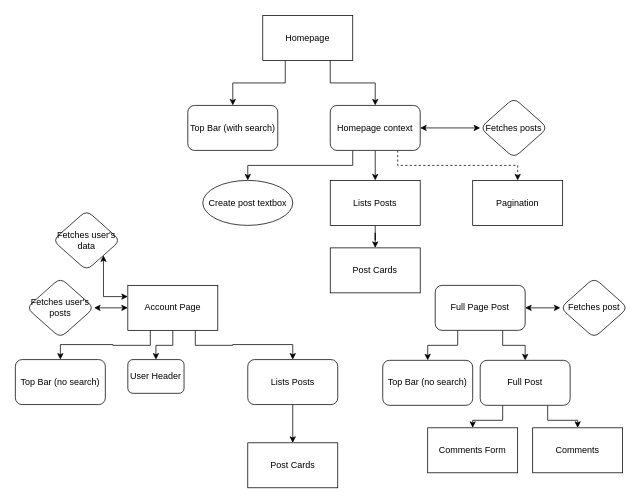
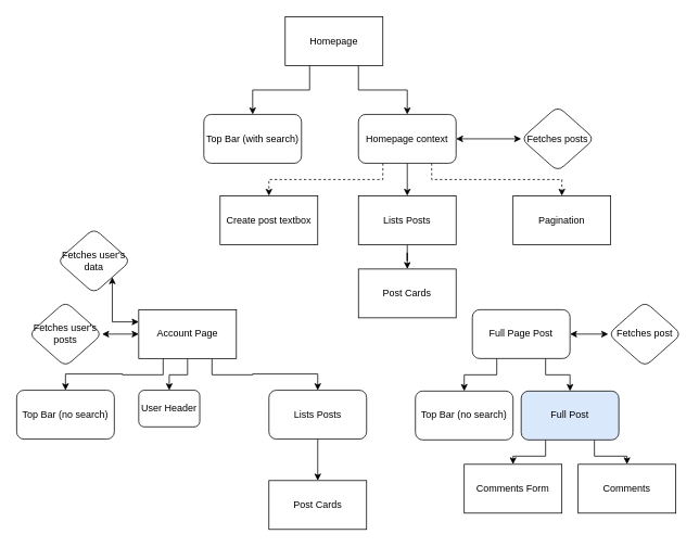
  <mxCell id="0" />
  <mxCell id="1" parent="0" />
  <mxCell id="2" style="edgeStyle=orthogonalEdgeStyle;rounded=0;orthogonalLoop=1;jettySize=auto;html=1;exitX=0.75;exitY=1;exitDx=0;exitDy=0;entryX=0.5;entryY=0;entryDx=0;entryDy=0;" edge="1" parent="1" source="4" target="10"><mxGeometry relative="1" as="geometry" /></mxCell>
  <mxCell id="3" style="edgeStyle=orthogonalEdgeStyle;rounded=0;orthogonalLoop=1;jettySize=auto;html=1;exitX=0.25;exitY=1;exitDx=0;exitDy=0;entryX=0.5;entryY=0;entryDx=0;entryDy=0;" edge="1" parent="1" source="4" target="5"><mxGeometry relative="1" as="geometry" /></mxCell>
  <mxCell id="4" value="Homepage" style="rounded=0;whiteSpace=wrap;html=1;" vertex="1" parent="1"><mxGeometry x="350" y="20" width="120" height="60" as="geometry" /></mxCell>
  <mxCell id="5" value="Top Bar (with search)" style="rounded=1;whiteSpace=wrap;html=1;" vertex="1" parent="1"><mxGeometry x="250" y="140" width="120" height="60" as="geometry" /></mxCell>
  <mxCell id="6" value="" style="edgeStyle=orthogonalEdgeStyle;rounded=0;orthogonalLoop=1;jettySize=auto;html=1;startArrow=classic;startFill=1;" edge="1" parent="1" source="10" target="11"><mxGeometry relative="1" as="geometry" /></mxCell>
- <mxCell id="7" style="edgeStyle=orthogonalEdgeStyle;rounded=0;orthogonalLoop=1;jettySize=auto;html=1;exitX=0.25;exitY=1;exitDx=0;exitDy=0;" edge="1" parent="1" source="10" target="12"><mxGeometry relative="1" as="geometry"><mxPoint x="330" y="260" as="targetPoint" /></mxGeometry></mxCell>
+ <mxCell id="7" style="edgeStyle=orthogonalEdgeStyle;rounded=0;orthogonalLoop=1;jettySize=auto;html=1;exitX=0.25;exitY=1;exitDx=0;exitDy=0;dashed=1;" edge="1" parent="1" source="10" target="12"><mxGeometry relative="1" as="geometry"><mxPoint x="330" y="260" as="targetPoint" /></mxGeometry></mxCell>
  <mxCell id="8" style="edgeStyle=orthogonalEdgeStyle;rounded=0;orthogonalLoop=1;jettySize=auto;html=1;exitX=0.5;exitY=1;exitDx=0;exitDy=0;entryX=0.5;entryY=0;entryDx=0;entryDy=0;" edge="1" parent="1" source="10" target="14"><mxGeometry relative="1" as="geometry" /></mxCell>
  <mxCell id="9" style="edgeStyle=orthogonalEdgeStyle;rounded=0;orthogonalLoop=1;jettySize=auto;html=1;exitX=0.75;exitY=1;exitDx=0;exitDy=0;entryX=0.5;entryY=0;entryDx=0;entryDy=0;dashed=1;" edge="1" parent="1" source="10" target="15"><mxGeometry relative="1" as="geometry" /></mxCell>
  <mxCell id="10" value="Homepage context" style="rounded=1;whiteSpace=wrap;html=1;" vertex="1" parent="1"><mxGeometry x="440" y="140" width="120" height="60" as="geometry" /></mxCell>
  <mxCell id="11" value="Fetches posts" style="rhombus;whiteSpace=wrap;html=1;rounded=1;" vertex="1" parent="1"><mxGeometry x="640" y="130" width="90" height="80" as="geometry" /></mxCell>
- <mxCell id="12" value="Create post textbox" style="ellipse;whiteSpace=wrap;html=1;" vertex="1" parent="1"><mxGeometry x="270" y="240" width="120" height="60" as="geometry" /></mxCell>
+ <mxCell id="12" value="Create post textbox" style="rounded=0;whiteSpace=wrap;html=1;" vertex="1" parent="1"><mxGeometry x="270" y="240" width="120" height="60" as="geometry" /></mxCell>
  <mxCell id="13" value="" style="edgeStyle=orthogonalEdgeStyle;rounded=0;orthogonalLoop=1;jettySize=auto;html=1;" edge="1" parent="1" source="14" target="16"><mxGeometry relative="1" as="geometry" /></mxCell>
  <mxCell id="14" value="Lists Posts" style="rounded=0;whiteSpace=wrap;html=1;" vertex="1" parent="1"><mxGeometry x="440" y="240" width="120" height="60" as="geometry" /></mxCell>
  <mxCell id="15" value="Pagination" style="rounded=0;whiteSpace=wrap;html=1;" vertex="1" parent="1"><mxGeometry x="630" y="240" width="120" height="60" as="geometry" /></mxCell>
  <mxCell id="16" value="Post Cards" style="whiteSpace=wrap;html=1;rounded=0;" vertex="1" parent="1"><mxGeometry x="440" y="330" width="120" height="60" as="geometry" /></mxCell>
  <mxCell id="17" style="edgeStyle=orthogonalEdgeStyle;rounded=0;orthogonalLoop=1;jettySize=auto;html=1;exitX=0.25;exitY=1;exitDx=0;exitDy=0;entryX=0.5;entryY=0;entryDx=0;entryDy=0;" edge="1" parent="1" source="22" target="24"><mxGeometry relative="1" as="geometry" /></mxCell>
  <mxCell id="18" style="edgeStyle=orthogonalEdgeStyle;rounded=0;orthogonalLoop=1;jettySize=auto;html=1;exitX=0.5;exitY=1;exitDx=0;exitDy=0;entryX=0.5;entryY=0;entryDx=0;entryDy=0;" edge="1" parent="1" source="22" target="23"><mxGeometry relative="1" as="geometry" /></mxCell>
  <mxCell id="19" style="edgeStyle=orthogonalEdgeStyle;rounded=0;orthogonalLoop=1;jettySize=auto;html=1;exitX=0.75;exitY=1;exitDx=0;exitDy=0;entryX=0.5;entryY=0;entryDx=0;entryDy=0;" edge="1" parent="1" source="22" target="26"><mxGeometry relative="1" as="geometry" /></mxCell>
  <mxCell id="20" style="edgeStyle=orthogonalEdgeStyle;rounded=0;orthogonalLoop=1;jettySize=auto;html=1;exitX=0;exitY=0.25;exitDx=0;exitDy=0;entryX=1;entryY=1;entryDx=0;entryDy=0;startArrow=classic;startFill=1;" edge="1" parent="1" source="22" target="33"><mxGeometry relative="1" as="geometry" /></mxCell>
  <mxCell id="21" style="edgeStyle=orthogonalEdgeStyle;rounded=0;orthogonalLoop=1;jettySize=auto;html=1;exitX=0;exitY=0.5;exitDx=0;exitDy=0;entryX=1;entryY=0.5;entryDx=0;entryDy=0;startArrow=classic;startFill=1;" edge="1" parent="1" source="22" target="32"><mxGeometry relative="1" as="geometry" /></mxCell>
  <mxCell id="22" value="Account Page" style="rounded=0;whiteSpace=wrap;html=1;" vertex="1" parent="1"><mxGeometry x="170" y="380" width="120" height="60" as="geometry" /></mxCell>
  <mxCell id="23" value="User Header" style="rounded=1;whiteSpace=wrap;html=1;" vertex="1" parent="1"><mxGeometry x="170" y="479" width="75" height="45" as="geometry" /></mxCell>
  <mxCell id="24" value="Top Bar (no search)" style="rounded=1;whiteSpace=wrap;html=1;" vertex="1" parent="1"><mxGeometry x="20" y="479" width="120" height="60" as="geometry" /></mxCell>
  <mxCell id="25" style="edgeStyle=orthogonalEdgeStyle;rounded=0;orthogonalLoop=1;jettySize=auto;html=1;exitX=0.5;exitY=1;exitDx=0;exitDy=0;entryX=0.5;entryY=0;entryDx=0;entryDy=0;" edge="1" parent="1" source="26" target="27"><mxGeometry relative="1" as="geometry" /></mxCell>
  <mxCell id="26" value="Lists Posts" style="rounded=1;whiteSpace=wrap;html=1;" vertex="1" parent="1"><mxGeometry x="330" y="479" width="120" height="60" as="geometry" /></mxCell>
  <mxCell id="27" value="Post Cards" style="whiteSpace=wrap;html=1;rounded=0;" vertex="1" parent="1"><mxGeometry x="330" y="590" width="120" height="60" as="geometry" /></mxCell>
  <mxCell id="28" style="edgeStyle=orthogonalEdgeStyle;rounded=0;orthogonalLoop=1;jettySize=auto;html=1;exitX=0.25;exitY=1;exitDx=0;exitDy=0;entryX=0.5;entryY=0;entryDx=0;entryDy=0;" edge="1" parent="1" source="31" target="34"><mxGeometry relative="1" as="geometry" /></mxCell>
  <mxCell id="29" style="edgeStyle=orthogonalEdgeStyle;rounded=0;orthogonalLoop=1;jettySize=auto;html=1;exitX=0.75;exitY=1;exitDx=0;exitDy=0;entryX=0.5;entryY=0;entryDx=0;entryDy=0;" edge="1" parent="1" source="31" target="37"><mxGeometry relative="1" as="geometry" /></mxCell>
  <mxCell id="30" style="edgeStyle=orthogonalEdgeStyle;rounded=0;orthogonalLoop=1;jettySize=auto;html=1;exitX=1;exitY=0.5;exitDx=0;exitDy=0;entryX=0;entryY=0.5;entryDx=0;entryDy=0;startArrow=classic;startFill=1;" edge="1" parent="1" source="31" target="40"><mxGeometry relative="1" as="geometry" /></mxCell>
  <mxCell id="31" value="Full Page Post" style="whiteSpace=wrap;html=1;rounded=1;" vertex="1" parent="1"><mxGeometry x="580" y="380" width="120" height="60" as="geometry" /></mxCell>
  <mxCell id="32" value="Fetches user's posts" style="rhombus;whiteSpace=wrap;html=1;rounded=1;" vertex="1" parent="1"><mxGeometry x="35" y="370" width="90" height="80" as="geometry" /></mxCell>
  <mxCell id="33" value="Fetches user's data" style="rhombus;whiteSpace=wrap;html=1;rounded=1;" vertex="1" parent="1"><mxGeometry x="70" y="280" width="90" height="80" as="geometry" /></mxCell>
  <mxCell id="34" value="Top Bar (no search)" style="rounded=1;whiteSpace=wrap;html=1;" vertex="1" parent="1"><mxGeometry x="510" y="480" width="120" height="60" as="geometry" /></mxCell>
  <mxCell id="35" style="edgeStyle=orthogonalEdgeStyle;rounded=0;orthogonalLoop=1;jettySize=auto;html=1;exitX=0.25;exitY=1;exitDx=0;exitDy=0;entryX=0.5;entryY=0;entryDx=0;entryDy=0;" edge="1" parent="1" source="37" target="39"><mxGeometry relative="1" as="geometry" /></mxCell>
  <mxCell id="36" style="edgeStyle=orthogonalEdgeStyle;rounded=0;orthogonalLoop=1;jettySize=auto;html=1;exitX=0.75;exitY=1;exitDx=0;exitDy=0;entryX=0.5;entryY=0;entryDx=0;entryDy=0;" edge="1" parent="1" source="37" target="38"><mxGeometry relative="1" as="geometry" /></mxCell>
- <mxCell id="37" value="Full Post" style="rounded=1;whiteSpace=wrap;html=1;" vertex="1" parent="1"><mxGeometry x="640" y="480" width="120" height="60" as="geometry" /></mxCell>
+ <mxCell id="37" value="Full Post" style="rounded=1;whiteSpace=wrap;html=1;fillColor=#dae8fc;" vertex="1" parent="1"><mxGeometry x="640" y="480" width="120" height="60" as="geometry" /></mxCell>
  <mxCell id="38" value="Comments" style="rounded=0;whiteSpace=wrap;html=1;" vertex="1" parent="1"><mxGeometry x="710" y="570" width="120" height="60" as="geometry" /></mxCell>
  <mxCell id="39" value="Comments Form" style="rounded=0;whiteSpace=wrap;html=1;" vertex="1" parent="1"><mxGeometry x="570" y="570" width="120" height="60" as="geometry" /></mxCell>
  <mxCell id="40" value="Fetches post" style="rhombus;whiteSpace=wrap;html=1;rounded=1;" vertex="1" parent="1"><mxGeometry x="747" y="370" width="90" height="80" as="geometry" /></mxCell>
